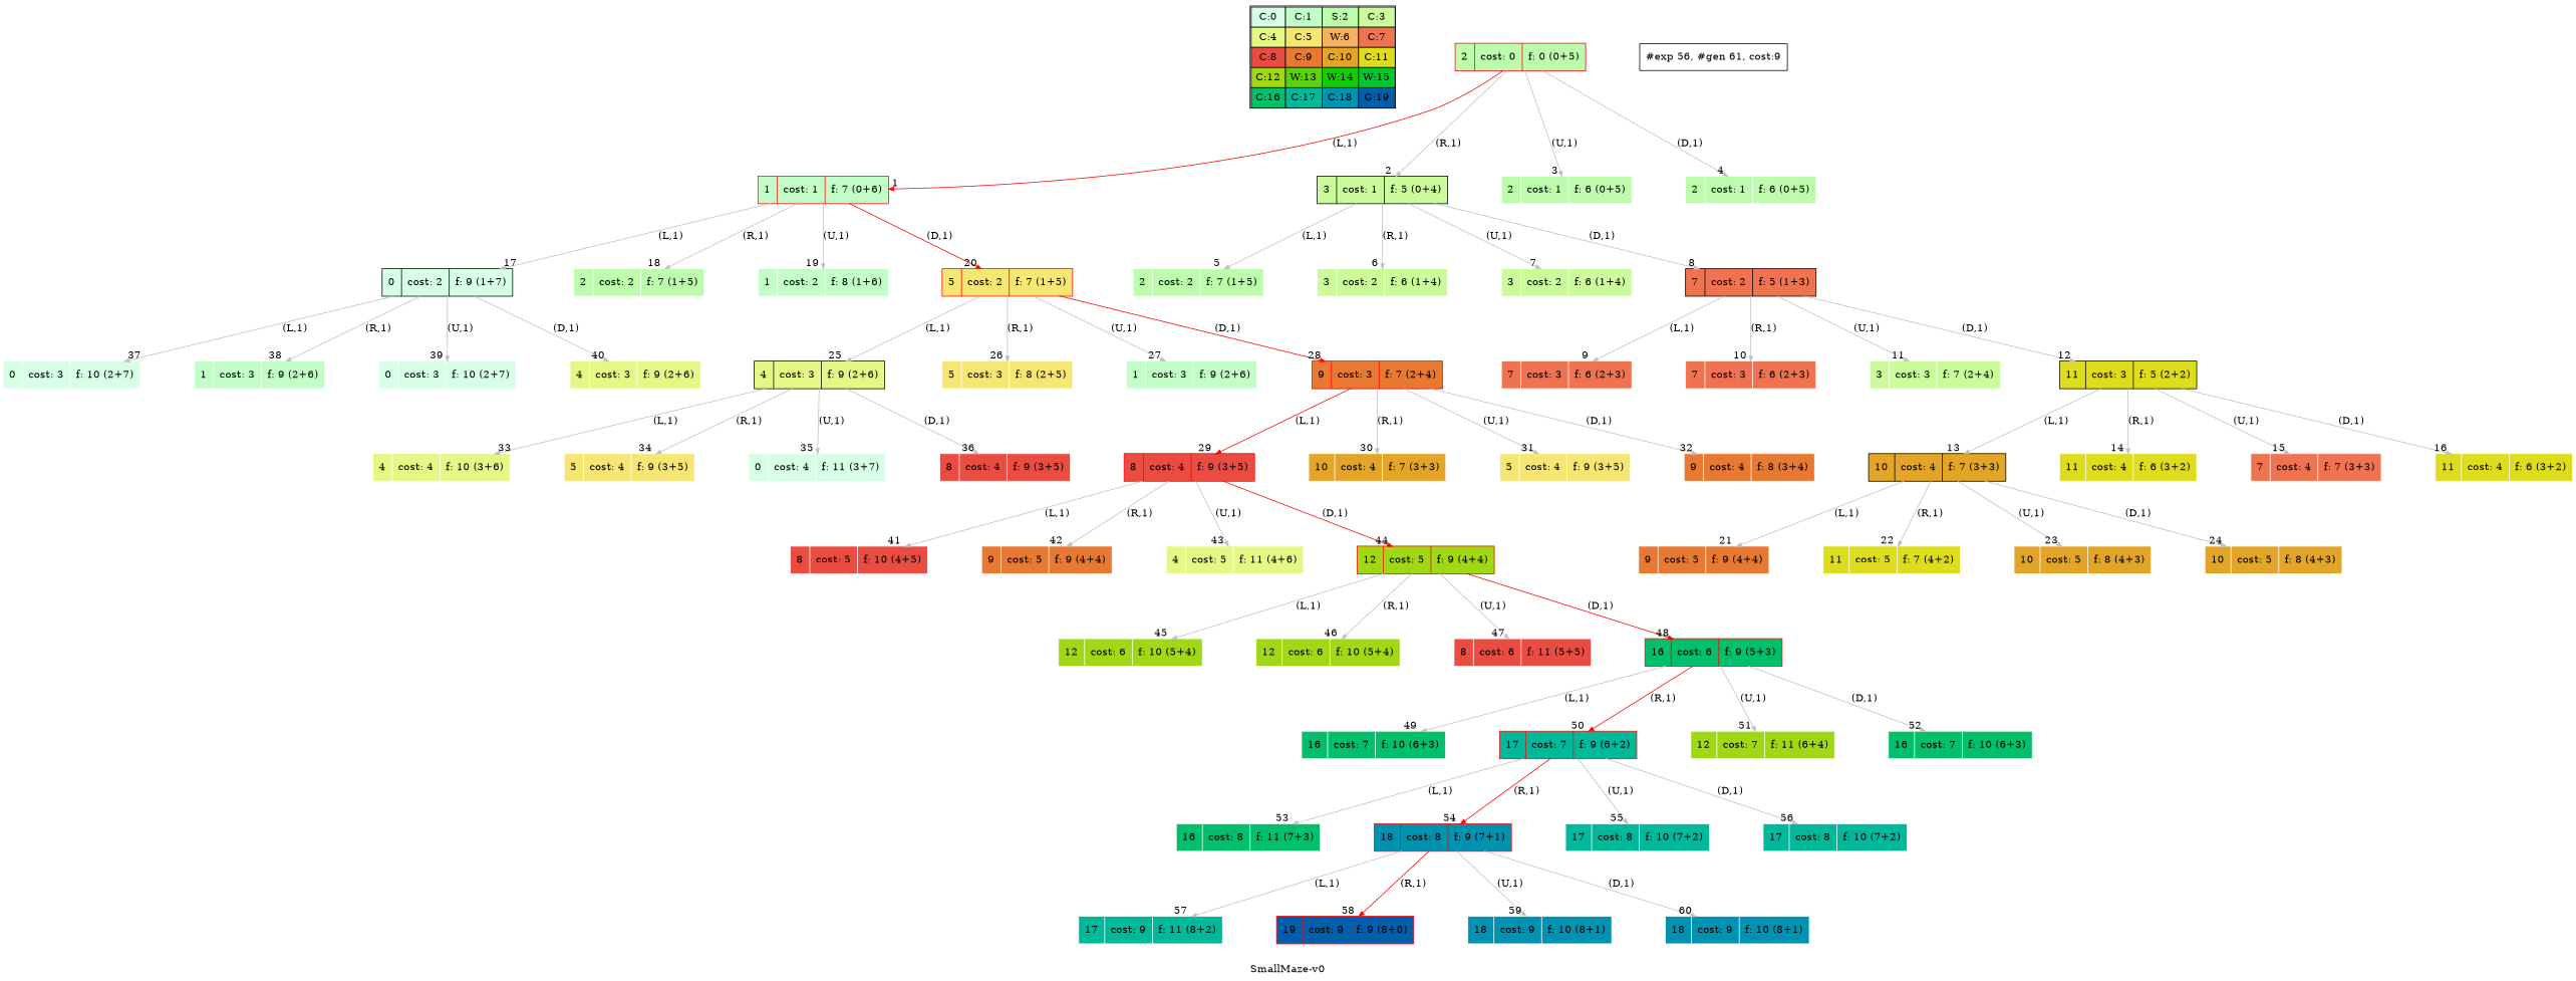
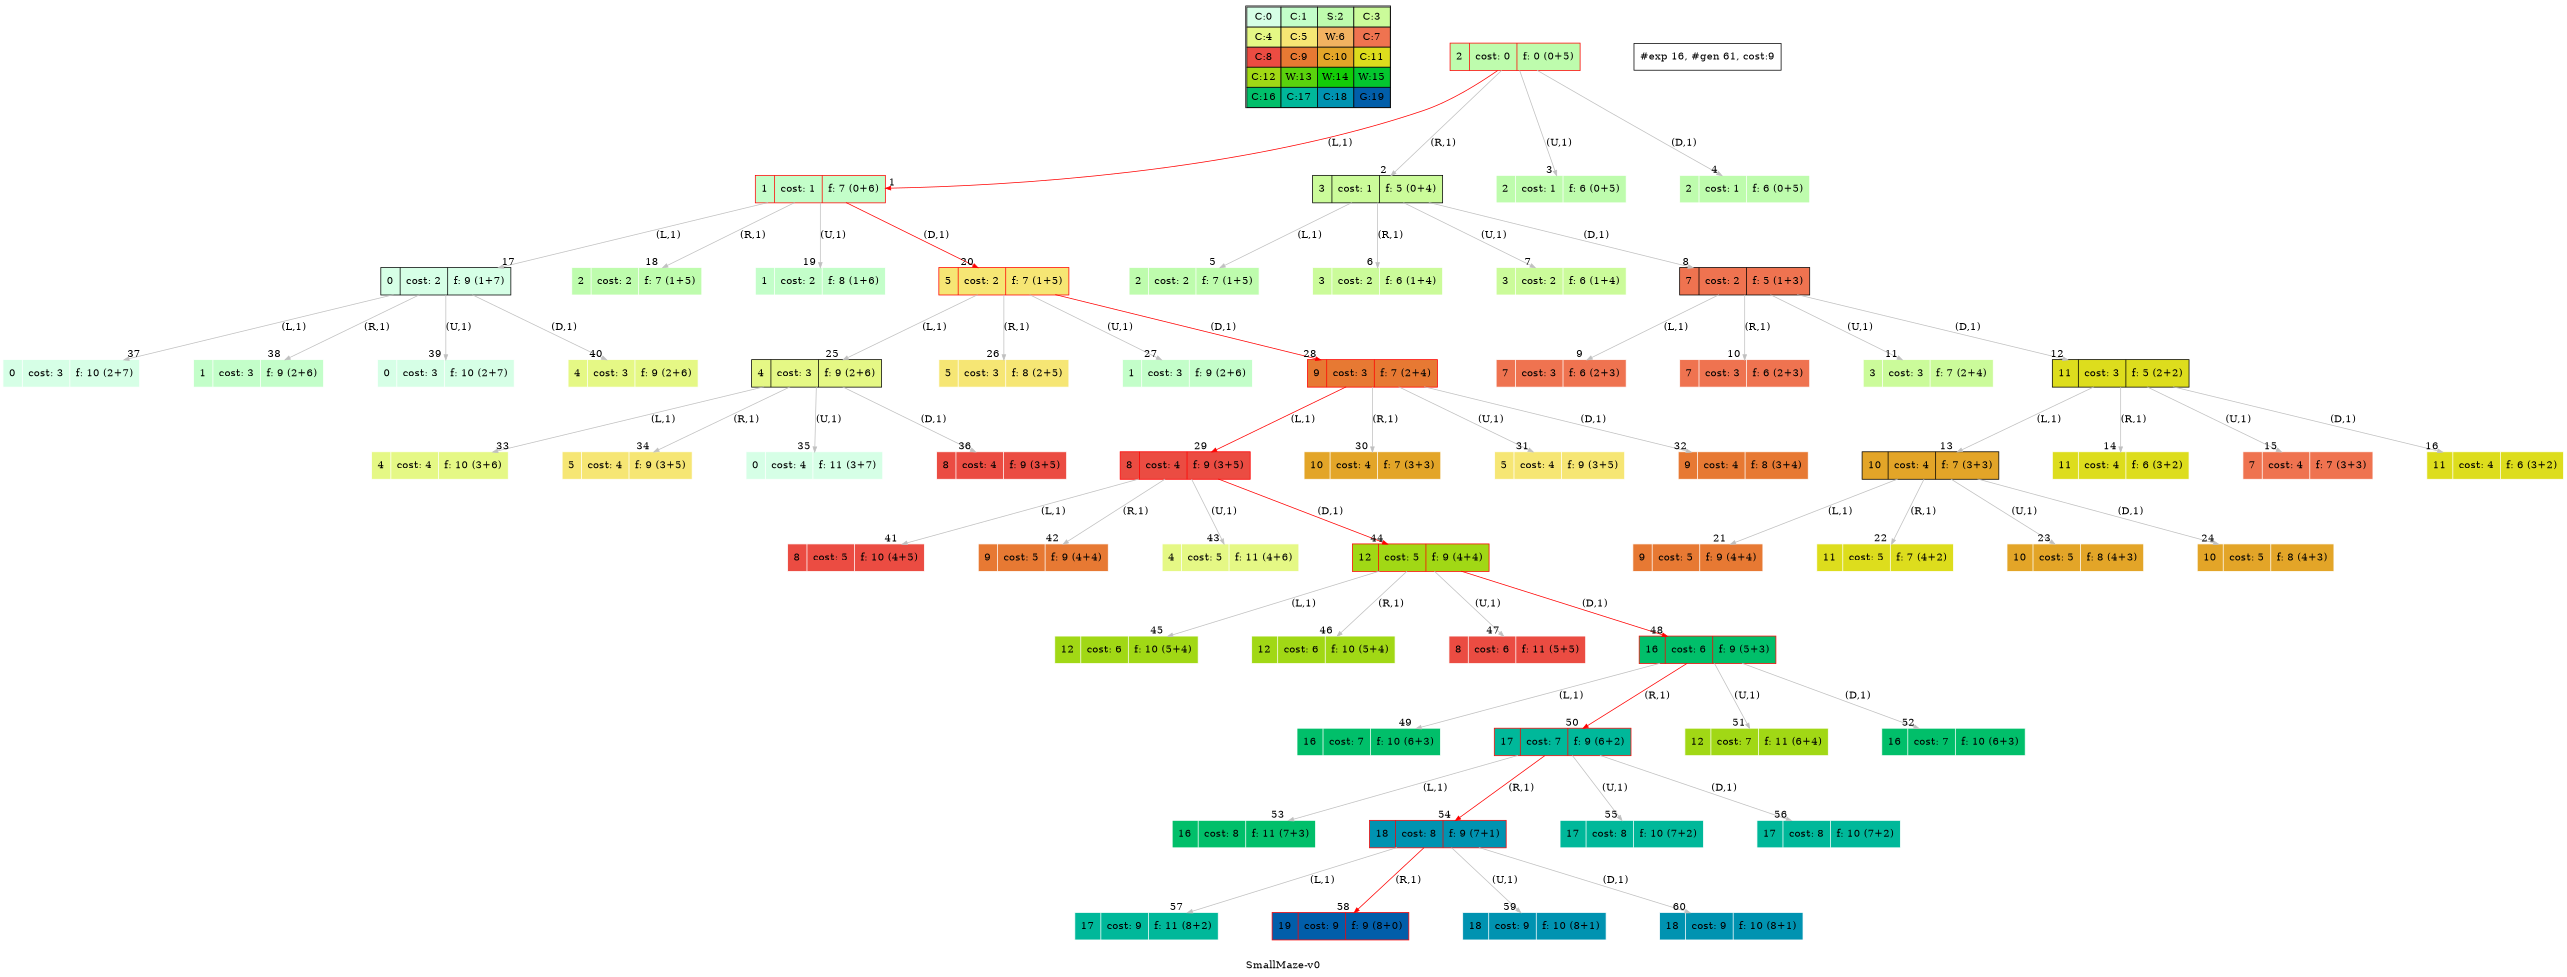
  digraph {
    label="SmallMaze-v0"
    nodesep=1
    ranksep=1
    node [shape=record color=white fillcolor="0.29607843 0.31486959 0.98720184 1.        " style=filled]
    edge [arrowsize=0.7 color=grey]
    n1 [label=<<table border="1" cellpadding="5" cellspacing="0" cellborder="1"><tr><td bgcolor="0.39803922 0.15947579 0.99679532 1.        ">C:0</td><td bgcolor="0.35098039 0.23194764 0.99315867 1.        ">C:1</td><td bgcolor="0.29607843 0.31486959 0.98720184 1.        ">S:2</td><td bgcolor="0.24901961 0.38410575 0.98063477 1.        ">C:3</td></tr><tr><td bgcolor="0.19411765 0.46220388 0.97128103 1.        ">C:4</td><td bgcolor="0.14705882 0.52643216 0.96182564 1.        ">C:5</td><td bgcolor="0.09215686 0.59770746 0.94913494 1.        ">W:6</td><td bgcolor="0.0372549  0.66454018 0.93467977 1.        ">C:7</td></tr><tr><td bgcolor="0.00980392 0.71791192 0.92090552 1.        ">C:8</td><td bgcolor="0.06470588 0.77520398 0.9032472  1.        ">C:9</td><td bgcolor="0.11176471 0.81974048 0.88677369 1.        ">C:10</td><td bgcolor="0.16666667 0.8660254  0.8660254  1.        ">C:11</td></tr><tr><td bgcolor="0.21372549 0.9005867  0.84695821 1.        ">C:12</td><td bgcolor="0.26862745 0.93467977 0.82325295 1.        ">W:13</td><td bgcolor="0.32352941 0.96182564 0.79801723 1.        ">W:14</td><td bgcolor="0.37058824 0.97940977 0.77520398 1.        ">W:15</td></tr><tr><td bgcolor="0.4254902  0.99315867 0.74725253 1.        ">C:16</td><td bgcolor="0.47254902 0.99907048 0.72218645 1.        ">C:17</td><td bgcolor="0.52745098 0.99907048 0.69169844 1.        ">C:18</td><td bgcolor="0.5745098  0.99315867 0.66454018 1.        ">G:19</td></tr></table>> shape=plaintext color="" fillcolor="" style=""]
    n2 [color=red label="<f0>2 |<f1> cost: 0 |<f2> f: 0 (0+5)"]
    n3 [color=red fillcolor="0.35098039 0.23194764 0.99315867 1.        " label="<f0>1 |<f1> cost: 1 |<f2> f: 7 (0+6)"]
    n4 [color=black fillcolor="0.24901961 0.38410575 0.98063477 1.        " label="<f0>3 |<f1> cost: 1 |<f2> f: 5 (0+4)"]
    n5 [label="<f0>2 |<f1> cost: 1 |<f2> f: 6 (0+5)"]
    n6 [label="<f0>2 |<f1> cost: 1 |<f2> f: 6 (0+5)"]
    n7 [color=black fillcolor="0.39803922 0.15947579 0.99679532 1.        " label="<f0>0 |<f1> cost: 2 |<f2> f: 9 (1+7)"]
    n8 [label="<f0>2 |<f1> cost: 2 |<f2> f: 7 (1+5)"]
    n9 [fillcolor="0.35098039 0.23194764 0.99315867 1.        " label="<f0>1 |<f1> cost: 2 |<f2> f: 8 (1+6)"]
    n10 [color=red fillcolor="0.14705882 0.52643216 0.96182564 1.        " label="<f0>5 |<f1> cost: 2 |<f2> f: 7 (1+5)"]
    n11 [label="<f0>2 |<f1> cost: 2 |<f2> f: 7 (1+5)"]
    n12 [fillcolor="0.24901961 0.38410575 0.98063477 1.        " label="<f0>3 |<f1> cost: 2 |<f2> f: 6 (1+4)"]
    n13 [fillcolor="0.24901961 0.38410575 0.98063477 1.        " label="<f0>3 |<f1> cost: 2 |<f2> f: 6 (1+4)"]
    n14 [color=black fillcolor="0.0372549  0.66454018 0.93467977 1.        " label="<f0>7 |<f1> cost: 2 |<f2> f: 5 (1+3)"]
    n15 [fillcolor="0.0372549  0.66454018 0.93467977 1.        " label="<f0>7 |<f1> cost: 3 |<f2> f: 6 (2+3)"]
    n16 [fillcolor="0.0372549  0.66454018 0.93467977 1.        " label="<f0>7 |<f1> cost: 3 |<f2> f: 6 (2+3)"]
    n17 [fillcolor="0.24901961 0.38410575 0.98063477 1.        " label="<f0>3 |<f1> cost: 3 |<f2> f: 7 (2+4)"]
    n18 [color=black fillcolor="0.16666667 0.8660254  0.8660254  1.        " label="<f0>11 |<f1> cost: 3 |<f2> f: 5 (2+2)"]
    n19 [color=black fillcolor="0.11176471 0.81974048 0.88677369 1.        " label="<f0>10 |<f1> cost: 4 |<f2> f: 7 (3+3)"]
    n20 [fillcolor="0.16666667 0.8660254  0.8660254  1.        " label="<f0>11 |<f1> cost: 4 |<f2> f: 6 (3+2)"]
    n21 [fillcolor="0.0372549  0.66454018 0.93467977 1.        " label="<f0>7 |<f1> cost: 4 |<f2> f: 7 (3+3)"]
    n22 [fillcolor="0.16666667 0.8660254  0.8660254  1.        " label="<f0>11 |<f1> cost: 4 |<f2> f: 6 (3+2)"]
    n23 [fillcolor="0.06470588 0.77520398 0.9032472  1.        " label="<f0>9 |<f1> cost: 5 |<f2> f: 9 (4+4)"]
    n24 [fillcolor="0.16666667 0.8660254  0.8660254  1.        " label="<f0>11 |<f1> cost: 5 |<f2> f: 7 (4+2)"]
    n25 [fillcolor="0.11176471 0.81974048 0.88677369 1.        " label="<f0>10 |<f1> cost: 5 |<f2> f: 8 (4+3)"]
    n26 [fillcolor="0.11176471 0.81974048 0.88677369 1.        " label="<f0>10 |<f1> cost: 5 |<f2> f: 8 (4+3)"]
    n27 [fillcolor="0.39803922 0.15947579 0.99679532 1.        " label="<f0>0 |<f1> cost: 3 |<f2> f: 10 (2+7)"]
    n28 [fillcolor="0.35098039 0.23194764 0.99315867 1.        " label="<f0>1 |<f1> cost: 3 |<f2> f: 9 (2+6)"]
    n29 [fillcolor="0.39803922 0.15947579 0.99679532 1.        " label="<f0>0 |<f1> cost: 3 |<f2> f: 10 (2+7)"]
    n30 [fillcolor="0.19411765 0.46220388 0.97128103 1.        " label="<f0>4 |<f1> cost: 3 |<f2> f: 9 (2+6)"]
    n31 [color=black fillcolor="0.19411765 0.46220388 0.97128103 1.        " label="<f0>4 |<f1> cost: 3 |<f2> f: 9 (2+6)"]
    n32 [fillcolor="0.14705882 0.52643216 0.96182564 1.        " label="<f0>5 |<f1> cost: 3 |<f2> f: 8 (2+5)"]
    n33 [fillcolor="0.35098039 0.23194764 0.99315867 1.        " label="<f0>1 |<f1> cost: 3 |<f2> f: 9 (2+6)"]
    n34 [color=red fillcolor="0.06470588 0.77520398 0.9032472  1.        " label="<f0>9 |<f1> cost: 3 |<f2> f: 7 (2+4)"]
    n35 [fillcolor="0.19411765 0.46220388 0.97128103 1.        " label="<f0>4 |<f1> cost: 4 |<f2> f: 10 (3+6)"]
    n36 [fillcolor="0.14705882 0.52643216 0.96182564 1.        " label="<f0>5 |<f1> cost: 4 |<f2> f: 9 (3+5)"]
    n37 [fillcolor="0.39803922 0.15947579 0.99679532 1.        " label="<f0>0 |<f1> cost: 4 |<f2> f: 11 (3+7)"]
    n38 [fillcolor="0.00980392 0.71791192 0.92090552 1.        " label="<f0>8 |<f1> cost: 4 |<f2> f: 9 (3+5)"]
    n39 [color=red fillcolor="0.00980392 0.71791192 0.92090552 1.        " label="<f0>8 |<f1> cost: 4 |<f2> f: 9 (3+5)"]
    n40 [fillcolor="0.11176471 0.81974048 0.88677369 1.        " label="<f0>10 |<f1> cost: 4 |<f2> f: 7 (3+3)"]
    n41 [fillcolor="0.14705882 0.52643216 0.96182564 1.        " label="<f0>5 |<f1> cost: 4 |<f2> f: 9 (3+5)"]
    n42 [fillcolor="0.06470588 0.77520398 0.9032472  1.        " label="<f0>9 |<f1> cost: 4 |<f2> f: 8 (3+4)"]
    n43 [fillcolor="0.00980392 0.71791192 0.92090552 1.        " label="<f0>8 |<f1> cost: 5 |<f2> f: 10 (4+5)"]
    n44 [fillcolor="0.06470588 0.77520398 0.9032472  1.        " label="<f0>9 |<f1> cost: 5 |<f2> f: 9 (4+4)"]
    n45 [fillcolor="0.19411765 0.46220388 0.97128103 1.        " label="<f0>4 |<f1> cost: 5 |<f2> f: 11 (4+6)"]
    n46 [color=red fillcolor="0.21372549 0.9005867  0.84695821 1.        " label="<f0>12 |<f1> cost: 5 |<f2> f: 9 (4+4)"]
    n47 [fillcolor="0.21372549 0.9005867  0.84695821 1.        " label="<f0>12 |<f1> cost: 6 |<f2> f: 10 (5+4)"]
    n48 [fillcolor="0.21372549 0.9005867  0.84695821 1.        " label="<f0>12 |<f1> cost: 6 |<f2> f: 10 (5+4)"]
    n49 [fillcolor="0.00980392 0.71791192 0.92090552 1.        " label="<f0>8 |<f1> cost: 6 |<f2> f: 11 (5+5)"]
    n50 [color=red fillcolor="0.4254902  0.99315867 0.74725253 1.        " label="<f0>16 |<f1> cost: 6 |<f2> f: 9 (5+3)"]
    n51 [fillcolor="0.4254902  0.99315867 0.74725253 1.        " label="<f0>16 |<f1> cost: 7 |<f2> f: 10 (6+3)"]
    n52 [color=red fillcolor="0.47254902 0.99907048 0.72218645 1.        " label="<f0>17 |<f1> cost: 7 |<f2> f: 9 (6+2)"]
    n53 [fillcolor="0.21372549 0.9005867  0.84695821 1.        " label="<f0>12 |<f1> cost: 7 |<f2> f: 11 (6+4)"]
    n54 [fillcolor="0.4254902  0.99315867 0.74725253 1.        " label="<f0>16 |<f1> cost: 7 |<f2> f: 10 (6+3)"]
    n55 [fillcolor="0.4254902  0.99315867 0.74725253 1.        " label="<f0>16 |<f1> cost: 8 |<f2> f: 11 (7+3)"]
    n56 [color=red fillcolor="0.52745098 0.99907048 0.69169844 1.        " label="<f0>18 |<f1> cost: 8 |<f2> f: 9 (7+1)"]
    n57 [fillcolor="0.47254902 0.99907048 0.72218645 1.        " label="<f0>17 |<f1> cost: 8 |<f2> f: 10 (7+2)"]
    n58 [fillcolor="0.47254902 0.99907048 0.72218645 1.        " label="<f0>17 |<f1> cost: 8 |<f2> f: 10 (7+2)"]
    n59 [fillcolor="0.47254902 0.99907048 0.72218645 1.        " label="<f0>17 |<f1> cost: 9 |<f2> f: 11 (8+2)"]
    n60 [color=red fillcolor="0.5745098  0.99315867 0.66454018 1.        " label="<f0>19 |<f1> cost: 9 |<f2> f: 9 (8+0)"]
    n61 [fillcolor="0.52745098 0.99907048 0.69169844 1.        " label="<f0>18 |<f1> cost: 9 |<f2> f: 10 (8+1)"]
    n62 [fillcolor="0.52745098 0.99907048 0.69169844 1.        " label="<f0>18 |<f1> cost: 9 |<f2> f: 10 (8+1)"]
-   "#exp 16, #gen 61, cost:9" [shape=box label="#exp 56, #gen 61, cost:9" color="" fillcolor="" style=""]
+   "#exp 16, #gen 61, cost:9" [shape=box color="" fillcolor="" style=""]
    subgraph sub_1 {
      label=Map
      n1
    }
    n2 -> n3 [color=red headlabel=" 1 " label="(L,1)"]
    n2 -> n4 [headlabel=" 2 " label="(R,1)"]
    n2 -> n5 [headlabel=" 3 " label="(U,1)"]
    n2 -> n6 [headlabel=" 4 " label="(D,1)"]
    n3 -> n7 [headlabel=" 17 " label="(L,1)"]
    n3 -> n8 [headlabel=" 18 " label="(R,1)"]
    n3 -> n9 [headlabel=" 19 " label="(U,1)"]
    n3 -> n10 [color=red headlabel=" 20 " label="(D,1)"]
    n4 -> n11 [headlabel=" 5 " label="(L,1)"]
    n4 -> n12 [headlabel=" 6 " label="(R,1)"]
    n4 -> n13 [headlabel=" 7 " label="(U,1)"]
    n4 -> n14 [headlabel=" 8 " label="(D,1)"]
    n7 -> n27 [headlabel=" 37 " label="(L,1)"]
    n7 -> n28 [headlabel=" 38 " label="(R,1)"]
    n7 -> n29 [headlabel=" 39 " label="(U,1)"]
    n7 -> n30 [headlabel=" 40 " label="(D,1)"]
    n10 -> n31 [headlabel=" 25 " label="(L,1)"]
    n10 -> n32 [headlabel=" 26 " label="(R,1)"]
    n10 -> n33 [headlabel=" 27 " label="(U,1)"]
    n10 -> n34 [color=red headlabel=" 28 " label="(D,1)"]
    n14 -> n15 [headlabel=" 9 " label="(L,1)"]
    n14 -> n16 [headlabel=" 10 " label="(R,1)"]
    n14 -> n17 [headlabel=" 11 " label="(U,1)"]
    n14 -> n18 [headlabel=" 12 " label="(D,1)"]
    n18 -> n19 [headlabel=" 13 " label="(L,1)"]
    n18 -> n20 [headlabel=" 14 " label="(R,1)"]
    n18 -> n21 [headlabel=" 15 " label="(U,1)"]
    n18 -> n22 [headlabel=" 16 " label="(D,1)"]
    n19 -> n23 [headlabel=" 21 " label="(L,1)"]
    n19 -> n24 [headlabel=" 22 " label="(R,1)"]
    n19 -> n25 [headlabel=" 23 " label="(U,1)"]
    n19 -> n26 [headlabel=" 24 " label="(D,1)"]
    n31 -> n35 [headlabel=" 33 " label="(L,1)"]
    n31 -> n36 [headlabel=" 34 " label="(R,1)"]
    n31 -> n37 [headlabel=" 35 " label="(U,1)"]
    n31 -> n38 [headlabel=" 36 " label="(D,1)"]
    n34 -> n39 [color=red headlabel=" 29 " label="(L,1)"]
    n34 -> n40 [headlabel=" 30 " label="(R,1)"]
    n34 -> n41 [headlabel=" 31 " label="(U,1)"]
    n34 -> n42 [headlabel=" 32 " label="(D,1)"]
    n39 -> n43 [headlabel=" 41 " label="(L,1)"]
    n39 -> n44 [headlabel=" 42 " label="(R,1)"]
    n39 -> n45 [headlabel=" 43 " label="(U,1)"]
    n39 -> n46 [color=red headlabel=" 44 " label="(D,1)"]
    n46 -> n47 [headlabel=" 45 " label="(L,1)"]
    n46 -> n48 [headlabel=" 46 " label="(R,1)"]
    n46 -> n49 [headlabel=" 47 " label="(U,1)"]
    n46 -> n50 [color=red headlabel=" 48 " label="(D,1)"]
    n50 -> n51 [headlabel=" 49 " label="(L,1)"]
    n50 -> n52 [color=red headlabel=" 50 " label="(R,1)"]
    n50 -> n53 [headlabel=" 51 " label="(U,1)"]
    n50 -> n54 [headlabel=" 52 " label="(D,1)"]
    n52 -> n55 [headlabel=" 53 " label="(L,1)"]
    n52 -> n56 [color=red headlabel=" 54 " label="(R,1)"]
    n52 -> n57 [headlabel=" 55 " label="(U,1)"]
    n52 -> n58 [headlabel=" 56 " label="(D,1)"]
    n56 -> n59 [headlabel=" 57 " label="(L,1)"]
    n56 -> n60 [color=red headlabel=" 58 " label="(R,1)"]
    n56 -> n61 [headlabel=" 59 " label="(U,1)"]
    n56 -> n62 [headlabel=" 60 " label="(D,1)"]
  }
